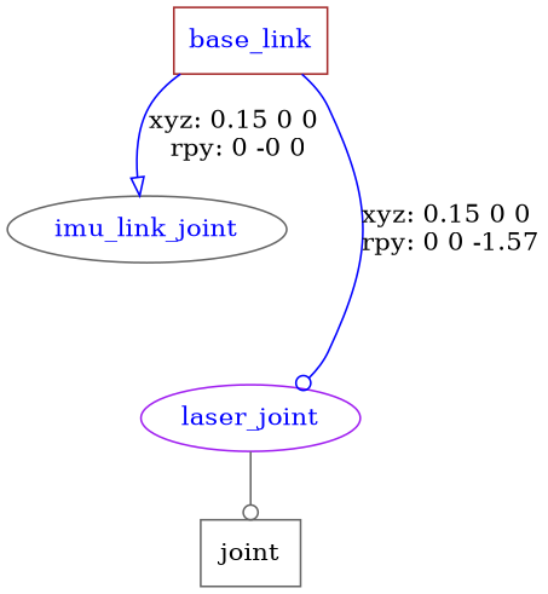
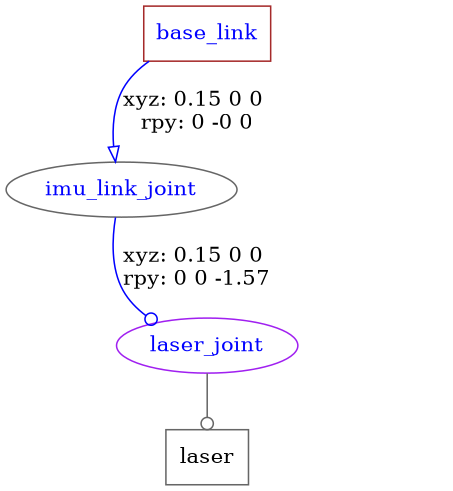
  digraph {
    node [color=gray40 fontcolor=blue shape=box]
    edge [arrowhead=odot color=blue]
    n1 [color=brown label=base_link]
    imu_link_joint [shape=ellipse]
    laser_joint [color=purple shape=ellipse]
-   n4 [label=joint fontcolor=""]
+   n4 [label=laser fontcolor=""]
    n1 -> imu_link_joint [arrowhead=onormal label="xyz: 0.15 0 0 \nrpy: 0 -0 0"]
-   n1 -> laser_joint [label="xyz: 0.15 0 0 \nrpy: 0 0 -1.57"]
+   imu_link_joint -> laser_joint [label="xyz: 0.15 0 0 \nrpy: 0 0 -1.57"]
    laser_joint -> n4 [color=gray40]
  }
